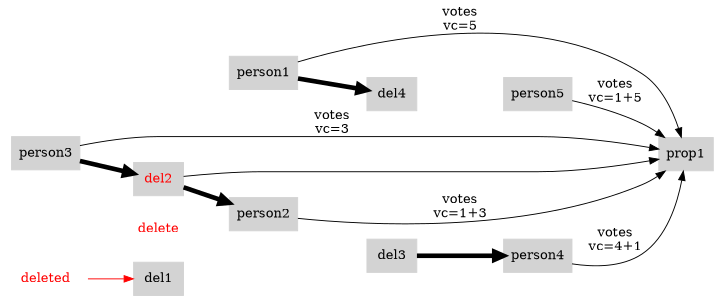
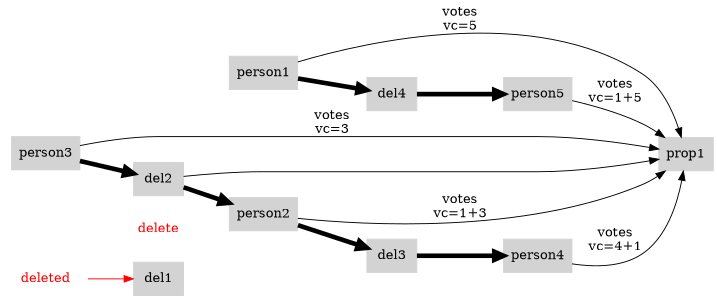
  digraph {
    rankdir=LR
    node [color=lightgrey shape=box style=filled]
    del1
    delete [color=white fontcolor=red shape=ellipse]
    person1
    prop1
    del4
    person5
    person2
    del3
    person4
    person3
-   del2 [fontcolor=red]
+   del2
    deleted [color=white fontcolor=red shape=ellipse]
    subgraph sub_1 {
      rank=same
      del1
      delete
    }
    person1 -> prop1 [label="votes\nvc=5"]
    person1 -> del4 [penwidth=5.0]
+   del4 -> person5 [penwidth=5.0]
    person5 -> prop1 [label="votes\nvc=1+5"]
    person2 -> prop1 [label="votes\nvc=1+3"]
+   person2 -> del3 [penwidth=5.0]
    del3 -> person4 [penwidth=5.0]
    person4 -> prop1 [label="votes\nvc=4+1"]
    person3 -> prop1 [label="votes\nvc=3"]
    person3 -> del2 [penwidth=5.0]
    del2 -> prop1
    del2 -> person2 [penwidth=5.0]
    deleted -> del1 [color=red]
  }
